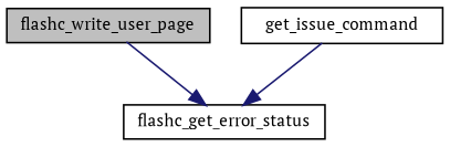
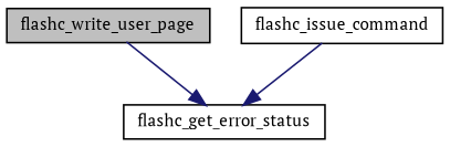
  digraph {
    fontname="PT Serif"
    rankdir=TB
    node [color=black fillcolor=white fontname="PT Serif" fontsize=10 shape=record style=filled]
    edge [color=midnightblue fontname="PT Serif" fontsize=10 labelfontname=FreeSans labelfontsize=10 style=solid]
    n1 [fillcolor=grey75 fontcolor=black height=0.2 label=flashc_write_user_page width=0.4]
    n2 [height=0.2 label=flashc_get_error_status width=0.4]
-   n3 [height=0.2 label=get_issue_command width=0.4]
+   n3 [height=0.2 label=flashc_issue_command width=0.4]
    n1 -> n2
    n3 -> n2
  }
